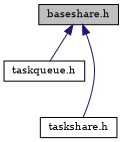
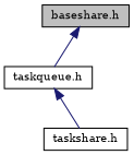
  digraph {
    fontname="DejaVu Serif"
    node [color=black fillcolor=white fontname="DejaVu Serif" fontsize=10 shape=record style=filled]
    edge [color=midnightblue dir=back fontname="DejaVu Serif" fontsize=10 labelfontname=Helvetica labelfontsize=10 style=solid]
    n1 [fillcolor=grey75 fontcolor=black height=0.2 label="baseshare.h" width=0.4]
    n2 [height=0.2 label="taskqueue.h" width=0.4]
    n3 [height=0.2 label="taskshare.h" width=0.4]
    n1 -> n2
-   n1 -> n3
+   n2 -> n3
  }
